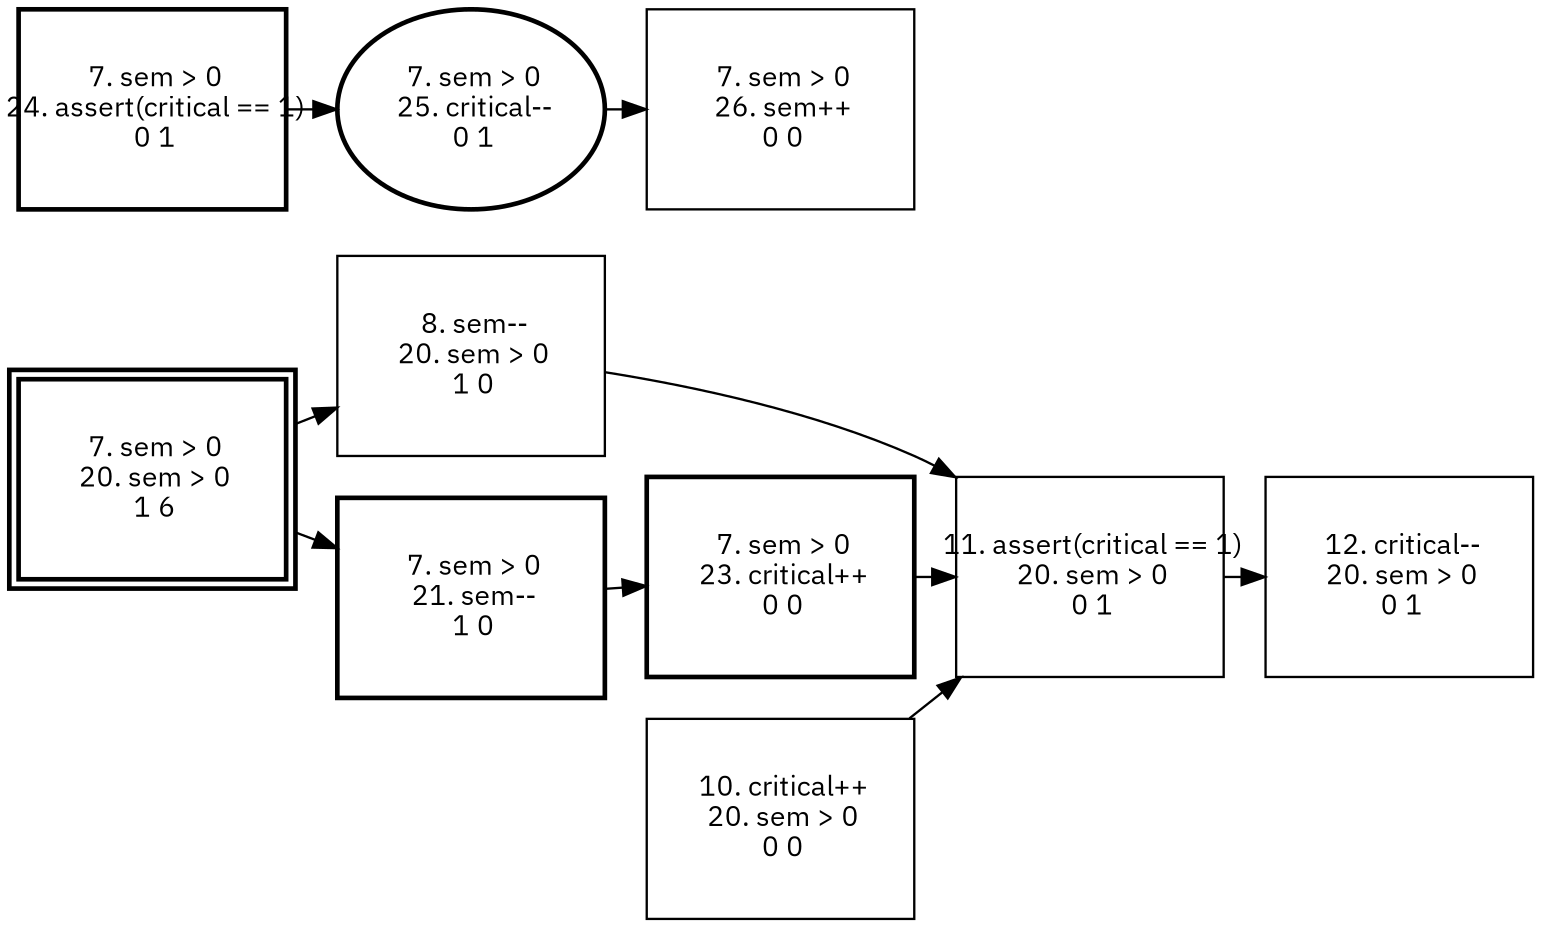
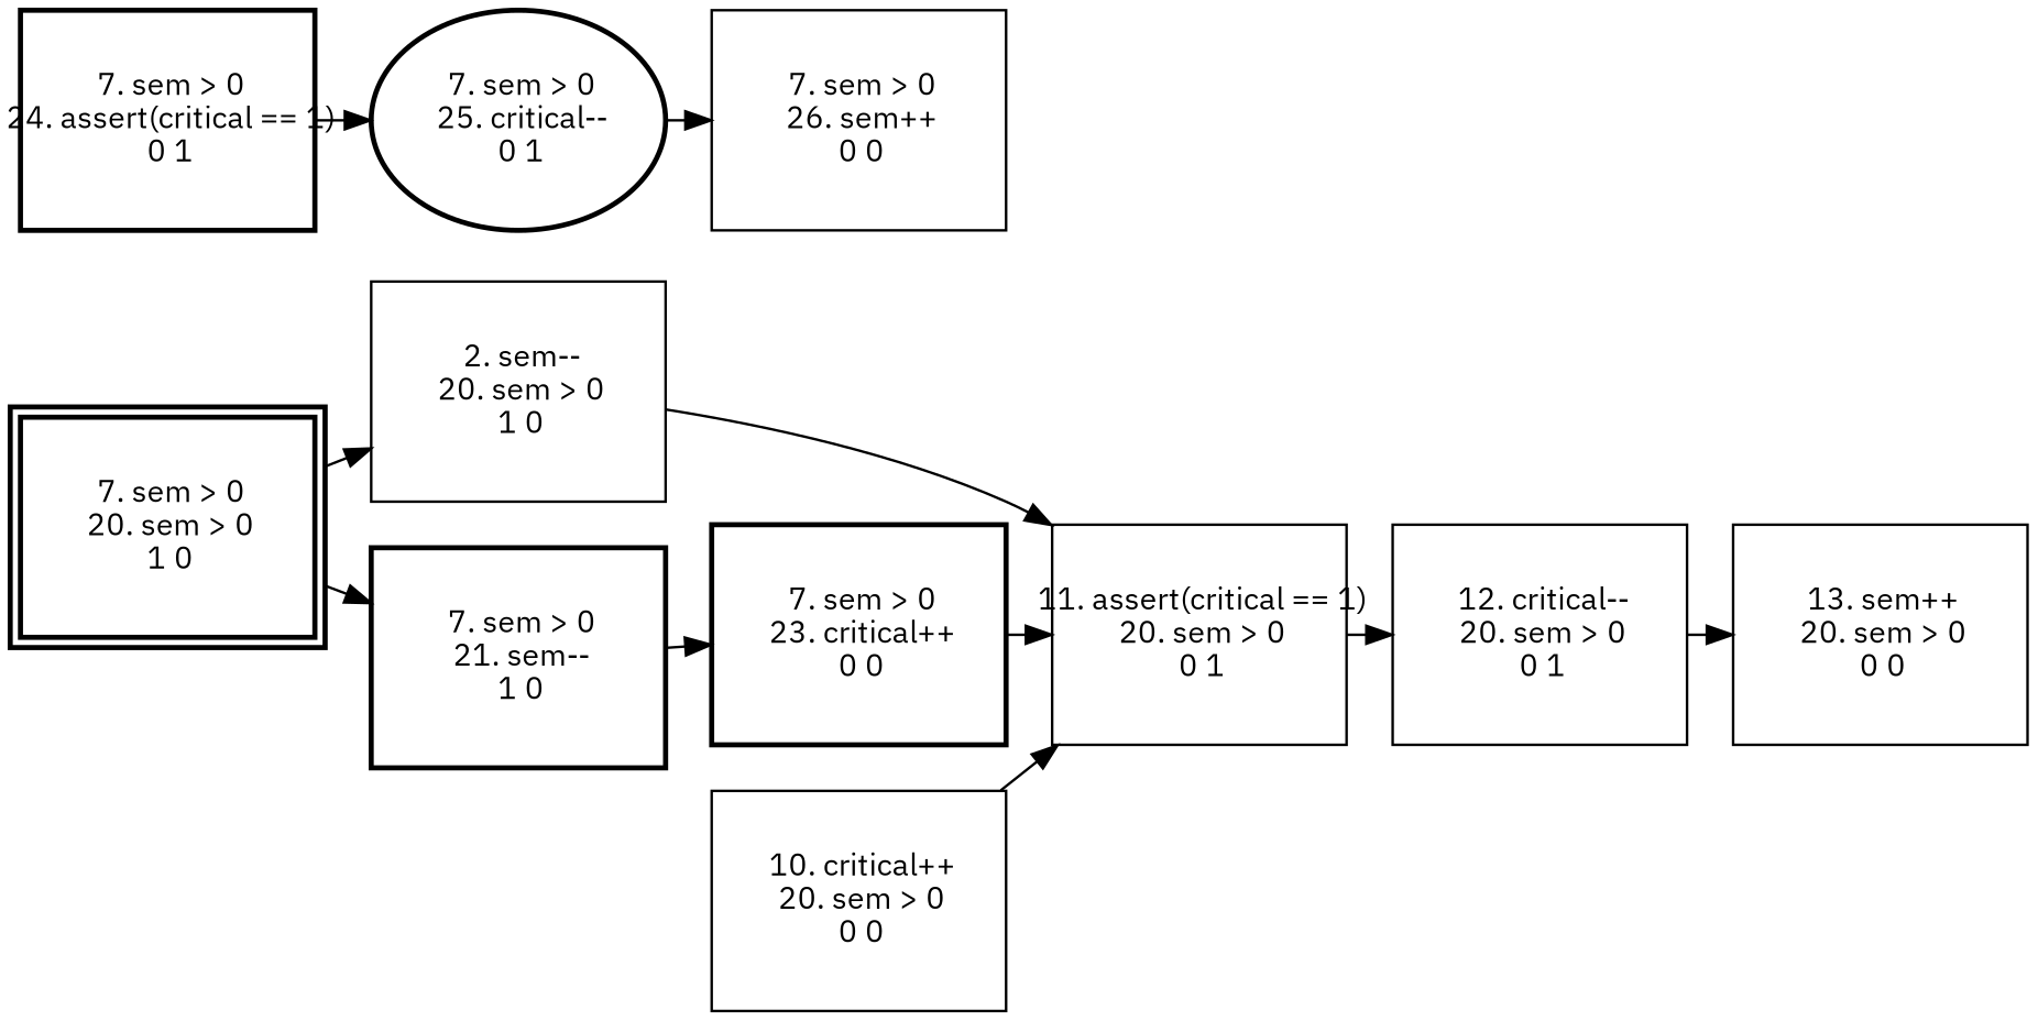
  digraph {
    fontname="IBM Plex Sans"
    rankdir=LR
    ranksep=.25
    node [fixedsize=true fontname="IBM Plex Sans" fontsize=12 shape=box]
    edge [fontname="IBM Plex Sans"]
-   n1 [height=1.2 label=" 7. sem > 0\n 20. sem > 0\n 1 6\n" peripheries=2 style=bold width=1.6]
-   n2 [height=1.2 label=" 8. sem--\n 20. sem > 0\n 1 0\n" width=1.6]
+   n1 [height=1.2 label=" 7. sem > 0\n 20. sem > 0\n 1 0\n" peripheries=2 style=bold width=1.6]
+   n2 [height=1.2 label=" 2. sem--\n 20. sem > 0\n 1 0\n" width=1.6]
    n3 [height=1.2 label=" 7. sem > 0\n 21. sem--\n 1 0\n" style=bold width=1.6]
    n4 [height=1.2 label=" 11. assert(critical == 1)\n 20. sem > 0\n 0 1\n" width=1.6]
    n5 [height=1.2 label=" 7. sem > 0\n 23. critical++\n 0 0\n" style=bold width=1.6]
    n6 [height=1.2 label=" 10. critical++\n 20. sem > 0\n 0 0\n" width=1.6]
    n7 [height=1.2 label=" 12. critical--\n 20. sem > 0\n 0 1\n" width=1.6]
+   n8 [height=1.2 label=" 13. sem++\n 20. sem > 0\n 0 0\n" width=1.6]
    n9 [height=1.2 label=" 7. sem > 0\n 24. assert(critical == 1)\n 0 1\n" style=bold width=1.6]
    n10 [height=1.2 label=" 7. sem > 0\n 25. critical--\n 0 1\n" shape=ellipse style=bold width=1.6]
    n11 [height=1.2 label=" 7. sem > 0\n 26. sem++\n 0 0\n" width=1.6]
    n1 -> n2
    n1 -> n3
    n2 -> n4
    n3 -> n5
    n4 -> n7
    n5 -> n4
    n6 -> n4
+   n7 -> n8
    n9 -> n10
    n10 -> n11
  }
